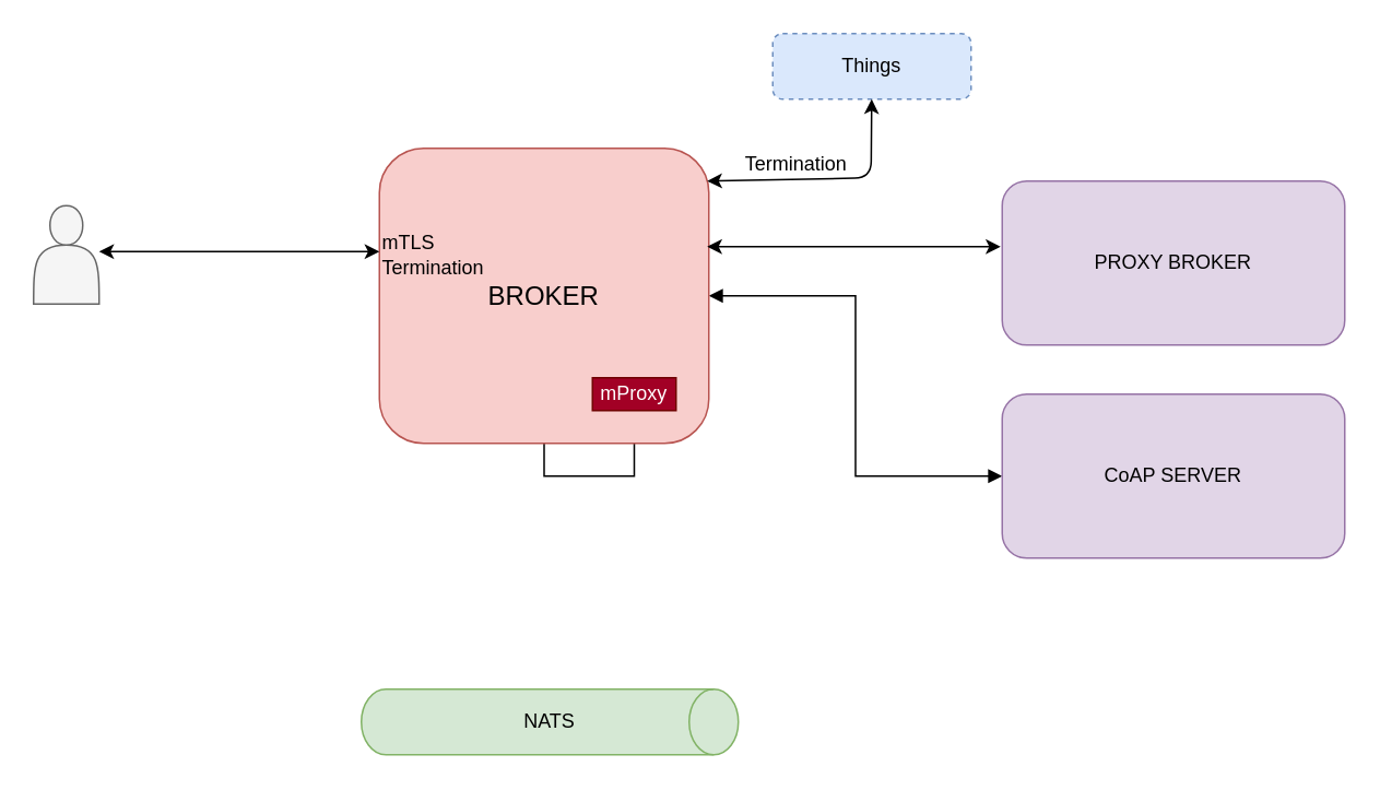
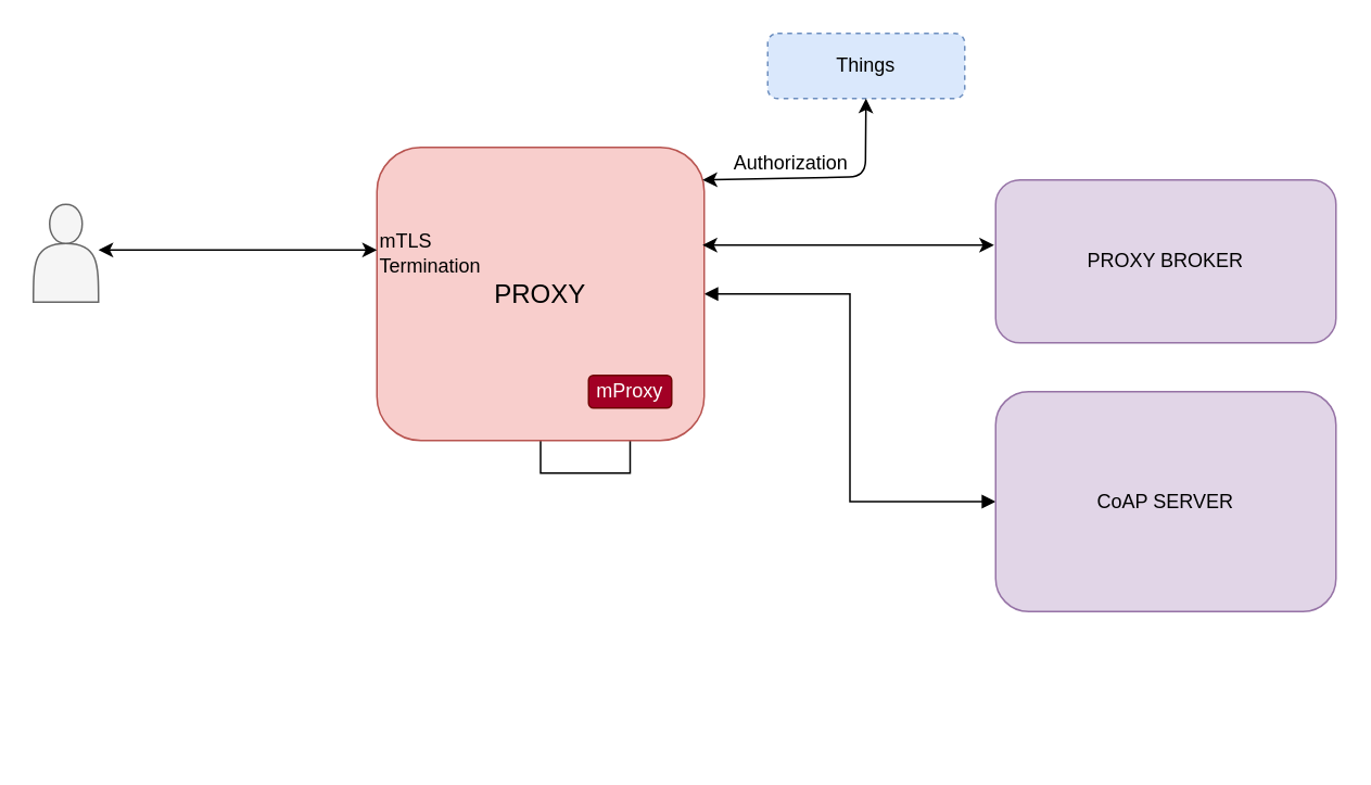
  <mxCell id="0" />
  <mxCell id="1" parent="0" />
  <mxCell id="2" style="edgeStyle=orthogonalEdgeStyle;rounded=0;orthogonalLoop=1;jettySize=auto;html=1;entryX=0;entryY=0.5;entryDx=0;entryDy=0;startArrow=block;startFill=1;endArrow=block;endFill=1;" edge="1" parent="1" source="4" target="15"><mxGeometry relative="1" as="geometry" /></mxCell>
  <mxCell id="3" style="edgeStyle=orthogonalEdgeStyle;rounded=0;orthogonalLoop=1;jettySize=auto;html=1;" edge="1" parent="1" source="4" target="7"><mxGeometry relative="1" as="geometry" /></mxCell>
- <mxCell id="4" value="&lt;font style=&quot;font-size: 16px&quot;&gt;BROKER&lt;/font&gt;" style="rounded=1;whiteSpace=wrap;html=1;fontSize=12;glass=0;strokeWidth=1;shadow=0;fillColor=#f8cecc;strokeColor=#b85450;" parent="1" vertex="1"><mxGeometry x="231" y="90" width="201" height="180" as="geometry" /></mxCell>
+ <mxCell id="4" value="&lt;font style=&quot;font-size: 16px&quot;&gt;PROXY&lt;/font&gt;" style="rounded=1;whiteSpace=wrap;html=1;fontSize=12;glass=0;strokeWidth=1;shadow=0;fillColor=#f8cecc;strokeColor=#b85450;" parent="1" vertex="1"><mxGeometry x="231" y="90" width="201" height="180" as="geometry" /></mxCell>
  <mxCell id="5" value="Things" style="rounded=1;whiteSpace=wrap;html=1;fontSize=12;glass=0;strokeWidth=1;shadow=0;fillColor=#dae8fc;strokeColor=#6c8ebf;dashed=1;" parent="1" vertex="1"><mxGeometry x="471" width="121" height="40" as="geometry" y="20" /></mxCell>
  <mxCell id="6" value="" style="endArrow=classic;startArrow=classic;html=1;" parent="1" source="5" edge="1"><mxGeometry width="50" height="50" relative="1" as="geometry"><mxPoint x="541" y="430" as="sourcePoint" /><mxPoint x="431" y="110" as="targetPoint" /><Array as="points"><mxPoint x="531" y="108" /></Array></mxGeometry></mxCell>
- <mxCell id="7" value="mProxy" style="whiteSpace=wrap;html=1;fillColor=#a20025;strokeColor=#6F0000;fontColor=#ffffff;rounded=0;" parent="1" vertex="1"><mxGeometry x="361" y="230" width="51" height="20" as="geometry" /></mxCell>
+ <mxCell id="7" value="mProxy" style="rounded=1;whiteSpace=wrap;html=1;fillColor=#a20025;strokeColor=#6F0000;fontColor=#ffffff;" parent="1" vertex="1"><mxGeometry x="361" y="230" width="51" height="20" as="geometry" /></mxCell>
  <mxCell id="8" value="PROXY BROKER" style="rounded=1;whiteSpace=wrap;html=1;align=center;fillColor=#e1d5e7;strokeColor=#9673a6;" parent="1" vertex="1"><mxGeometry x="611" y="110" width="209" height="100" as="geometry" /></mxCell>
- <mxCell id="9" value="NATS" style="shape=cylinder2;whiteSpace=wrap;html=1;boundedLbl=1;backgroundOutline=1;size=15;direction=south;fillColor=#d5e8d4;strokeColor=#82b366;" parent="1" vertex="1"><mxGeometry x="220" y="420" width="230" height="40" as="geometry" /></mxCell>
  <mxCell id="10" value="" style="endArrow=classic;startArrow=classic;html=1;" parent="1" edge="1"><mxGeometry width="50" height="50" relative="1" as="geometry"><mxPoint x="431" y="150" as="sourcePoint" /><mxPoint x="610" y="150" as="targetPoint" /></mxGeometry></mxCell>
  <mxCell id="11" value="" style="endArrow=classic;startArrow=classic;html=1;" parent="1" edge="1"><mxGeometry width="50" height="50" relative="1" as="geometry"><mxPoint x="60" y="153" as="sourcePoint" /><mxPoint x="231" y="153" as="targetPoint" /></mxGeometry></mxCell>
  <mxCell id="12" value="mTLS&lt;br&gt;Termination" style="text;html=1;strokeColor=none;fillColor=none;align=left;verticalAlign=middle;whiteSpace=wrap;rounded=0;" parent="1" vertex="1"><mxGeometry x="231" y="140" width="40" height="30" as="geometry" /></mxCell>
- <mxCell id="13" value="Termination&lt;br&gt;" style="text;html=1;align=center;verticalAlign=middle;resizable=0;points=[];autosize=1;" parent="1" vertex="1"><mxGeometry x="440" y="90" width="90" height="20" as="geometry" /></mxCell>
+ <mxCell id="13" value="Authorization&lt;br&gt;" style="text;html=1;align=center;verticalAlign=middle;resizable=0;points=[];autosize=1;" parent="1" vertex="1"><mxGeometry x="440" y="90" width="90" height="20" as="geometry" /></mxCell>
  <mxCell id="14" value="" style="shape=actor;whiteSpace=wrap;html=1;align=left;fillColor=#f5f5f5;strokeColor=#666666;fontColor=#333333;" parent="1" vertex="1"><mxGeometry x="20" y="125" width="40" height="60" as="geometry" /></mxCell>
- <mxCell id="15" value="CoAP SERVER" style="rounded=1;whiteSpace=wrap;html=1;align=center;fillColor=#e1d5e7;strokeColor=#9673a6;" vertex="1" parent="1"><mxGeometry x="611" y="240" width="209" height="100" as="geometry" /></mxCell>
+ <mxCell id="15" value="CoAP SERVER" style="rounded=1;whiteSpace=wrap;html=1;align=center;fillColor=#e1d5e7;strokeColor=#9673a6;" vertex="1" parent="1"><mxGeometry x="611" y="240" width="209" height="135" as="geometry" /></mxCell>
